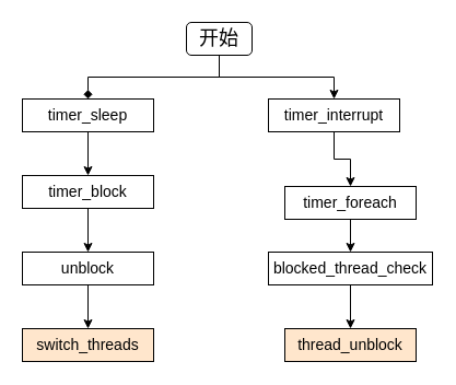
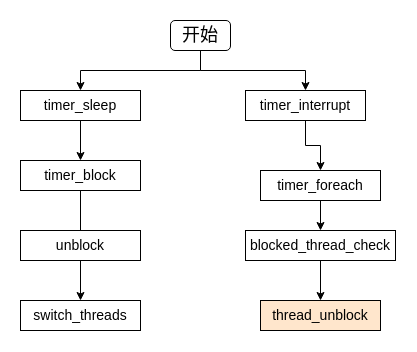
  <mxCell id="0" />
  <mxCell id="1" parent="0" />
- <mxCell id="2" style="edgeStyle=orthogonalEdgeStyle;rounded=0;orthogonalLoop=1;jettySize=auto;html=1;exitX=0.5;exitY=1;exitDx=0;exitDy=0;entryX=0.5;entryY=0;entryDx=0;entryDy=0;endArrow=diamond;" edge="1" parent="1" source="4" target="6"><mxGeometry relative="1" as="geometry" /></mxCell>
+ <mxCell id="2" style="edgeStyle=orthogonalEdgeStyle;rounded=0;orthogonalLoop=1;jettySize=auto;html=1;exitX=0.5;exitY=1;exitDx=0;exitDy=0;entryX=0.5;entryY=0;entryDx=0;entryDy=0;" edge="1" parent="1" source="4" target="6"><mxGeometry relative="1" as="geometry" /></mxCell>
  <mxCell id="3" style="edgeStyle=orthogonalEdgeStyle;rounded=0;orthogonalLoop=1;jettySize=auto;html=1;exitX=0.5;exitY=1;exitDx=0;exitDy=0;entryX=0.5;entryY=0;entryDx=0;entryDy=0;" edge="1" parent="1" source="4" target="10"><mxGeometry relative="1" as="geometry" /></mxCell>
  <mxCell id="4" value="&lt;font style=&quot;font-size: 18px&quot;&gt;开始&lt;/font&gt;" style="rounded=1;whiteSpace=wrap;html=1;" vertex="1" parent="1"><mxGeometry x="170" y="20" width="60" height="30" as="geometry" /></mxCell>
  <mxCell id="5" style="edgeStyle=orthogonalEdgeStyle;rounded=0;orthogonalLoop=1;jettySize=auto;html=1;exitX=0.5;exitY=1;exitDx=0;exitDy=0;entryX=0.5;entryY=0;entryDx=0;entryDy=0;" edge="1" parent="1" source="6" target="8"><mxGeometry relative="1" as="geometry" /></mxCell>
  <mxCell id="6" value="&lt;font style=&quot;font-size: 14px&quot;&gt;timer_sleep&lt;/font&gt;" style="rounded=0;whiteSpace=wrap;html=1;" vertex="1" parent="1"><mxGeometry x="20" y="90" width="120" height="30" as="geometry" /></mxCell>
- <mxCell id="7" style="edgeStyle=orthogonalEdgeStyle;rounded=0;orthogonalLoop=1;jettySize=auto;html=1;exitX=0.5;exitY=1;exitDx=0;exitDy=0;entryX=0.5;entryY=0;entryDx=0;entryDy=0;" edge="1" parent="1" source="8" target="14"><mxGeometry relative="1" as="geometry" /></mxCell>
+ <mxCell id="7" style="edgeStyle=orthogonalEdgeStyle;rounded=0;orthogonalLoop=1;jettySize=auto;html=1;exitX=0.5;exitY=1;exitDx=0;exitDy=0;entryX=0.5;entryY=0;entryDx=0;entryDy=0;endArrow=none;" edge="1" parent="1" source="8" target="14"><mxGeometry relative="1" as="geometry" /></mxCell>
  <mxCell id="8" value="&lt;font style=&quot;font-size: 14px&quot;&gt;timer_block&lt;/font&gt;" style="rounded=0;whiteSpace=wrap;html=1;" vertex="1" parent="1"><mxGeometry x="20" y="160" width="120" height="30" as="geometry" /></mxCell>
  <mxCell id="9" style="edgeStyle=orthogonalEdgeStyle;rounded=0;orthogonalLoop=1;jettySize=auto;html=1;exitX=0.5;exitY=1;exitDx=0;exitDy=0;entryX=0.5;entryY=0;entryDx=0;entryDy=0;" edge="1" parent="1" source="10" target="12"><mxGeometry relative="1" as="geometry" /></mxCell>
  <mxCell id="10" value="&lt;font style=&quot;font-size: 14px&quot;&gt;timer_interrupt&lt;/font&gt;" style="rounded=0;whiteSpace=wrap;html=1;" vertex="1" parent="1"><mxGeometry x="245" y="90" width="120" height="30" as="geometry" /></mxCell>
  <mxCell id="11" style="edgeStyle=orthogonalEdgeStyle;rounded=0;orthogonalLoop=1;jettySize=auto;html=1;exitX=0.5;exitY=1;exitDx=0;exitDy=0;entryX=0.5;entryY=0;entryDx=0;entryDy=0;" edge="1" parent="1" source="12" target="17"><mxGeometry relative="1" as="geometry" /></mxCell>
  <mxCell id="12" value="&lt;font style=&quot;font-size: 14px&quot;&gt;timer_foreach&lt;/font&gt;" style="rounded=0;whiteSpace=wrap;html=1;" vertex="1" parent="1"><mxGeometry x="260" y="170" width="120" height="30" as="geometry" /></mxCell>
  <mxCell id="13" style="edgeStyle=orthogonalEdgeStyle;rounded=0;orthogonalLoop=1;jettySize=auto;html=1;exitX=0.5;exitY=1;exitDx=0;exitDy=0;entryX=0.5;entryY=0;entryDx=0;entryDy=0;" edge="1" parent="1" source="14" target="15"><mxGeometry relative="1" as="geometry" /></mxCell>
  <mxCell id="14" value="&lt;span style=&quot;font-size: 14px&quot;&gt;unblock&lt;/span&gt;" style="rounded=0;whiteSpace=wrap;html=1;" vertex="1" parent="1"><mxGeometry x="20" y="230" width="120" height="30" as="geometry" /></mxCell>
- <mxCell id="15" value="&lt;font style=&quot;font-size: 14px&quot;&gt;switch_threads&lt;/font&gt;" style="rounded=0;whiteSpace=wrap;html=1;fillColor=#ffe6cc;" vertex="1" parent="1"><mxGeometry x="20" y="300" width="120" height="30" as="geometry" /></mxCell>
+ <mxCell id="15" value="&lt;font style=&quot;font-size: 14px&quot;&gt;switch_threads&lt;/font&gt;" style="rounded=0;whiteSpace=wrap;html=1;" vertex="1" parent="1"><mxGeometry x="20" y="300" width="120" height="30" as="geometry" /></mxCell>
  <mxCell id="16" style="edgeStyle=orthogonalEdgeStyle;rounded=0;orthogonalLoop=1;jettySize=auto;html=1;exitX=0.5;exitY=1;exitDx=0;exitDy=0;entryX=0.5;entryY=0;entryDx=0;entryDy=0;" edge="1" parent="1" source="17" target="18"><mxGeometry relative="1" as="geometry" /></mxCell>
  <mxCell id="17" value="&lt;span style=&quot;font-size: 14px&quot;&gt;blocked_thread_check&lt;/span&gt;" style="rounded=0;whiteSpace=wrap;html=1;" vertex="1" parent="1"><mxGeometry x="245" y="230" width="150" height="30" as="geometry" /></mxCell>
  <mxCell id="18" value="&lt;font style=&quot;font-size: 14px&quot;&gt;thread_unblock&lt;/font&gt;" style="rounded=0;whiteSpace=wrap;html=1;fillColor=#ffe6cc;" vertex="1" parent="1"><mxGeometry x="260" y="300" width="120" height="30" as="geometry" /></mxCell>
